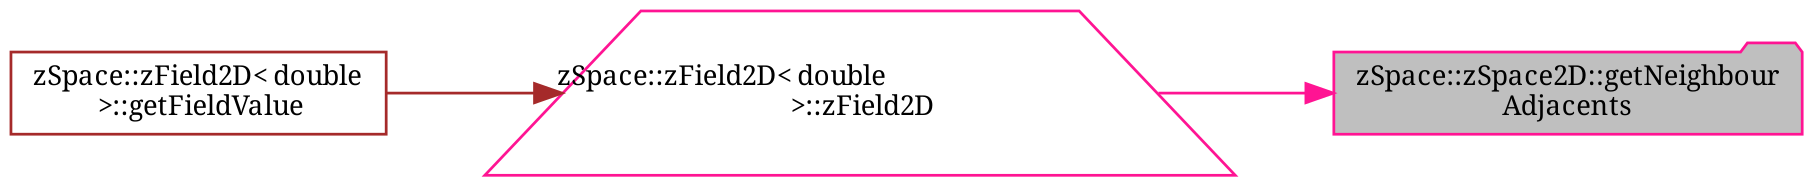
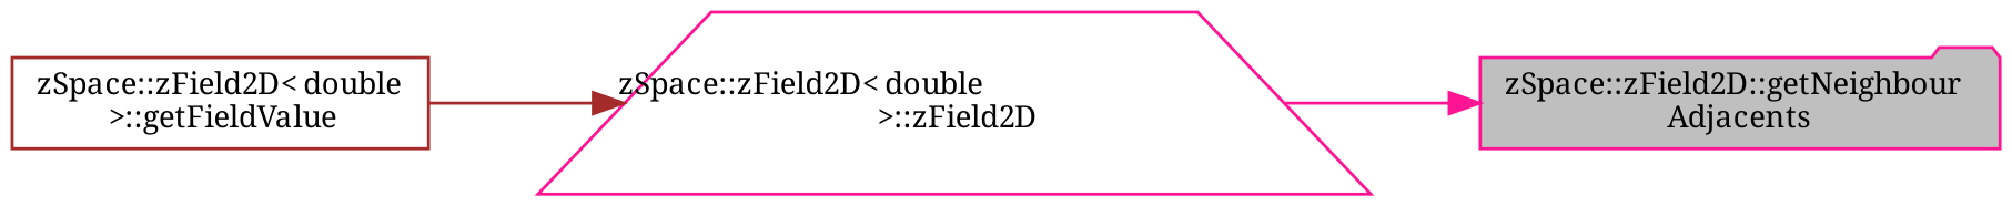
  digraph {
    fontname="Noto Serif"
    rankdir=RL
    node [color=deeppink fillcolor=white fontname="Noto Serif" fontsize=10 style=filled]
    edge [dir=back fontname="Noto Serif" fontsize=10 labelfontname=Helvetica labelfontsize=10 style=solid]
-   n1 [fillcolor=grey75 fontcolor=black height=0.2 label="zSpace::zSpace2D::getNeighbour\lAdjacents" shape=folder width=0.4]
+   n1 [fillcolor=grey75 fontcolor=black height=0.2 label="zSpace::zField2D::getNeighbour\lAdjacents" shape=folder width=0.4]
    n2 [height=0.2 label="zSpace::zField2D\< double\l \>::zField2D" shape=trapezium width=0.4]
    n3 [color=brown height=0.2 label="zSpace::zField2D\< double\l \>::getFieldValue" shape=box width=0.4]
    n1 -> n2 [color=deeppink]
    n2 -> n3 [color=brown]
  }
